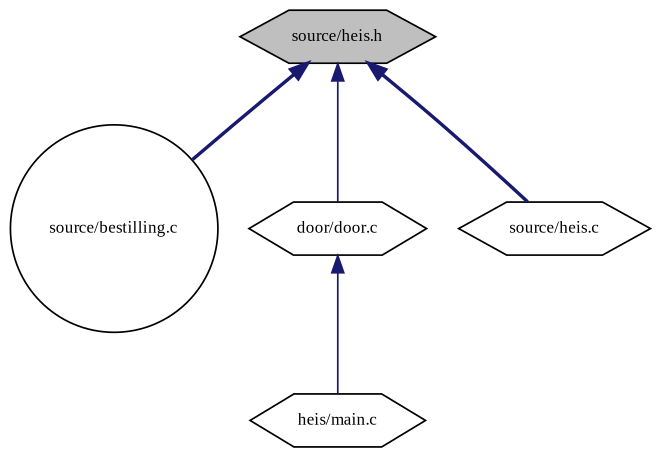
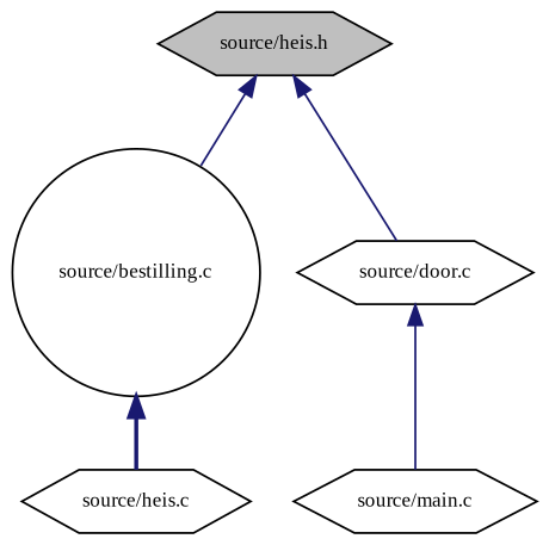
  digraph {
    fontname="Liberation Serif"
    node [color=black fillcolor=white fontname="Liberation Serif" fontsize=10 shape=hexagon style=filled]
    edge [color=midnightblue dir=back fontname="Liberation Serif" fontsize=10 labelfontname=Helvetica labelfontsize=10 style=bold]
    n1 [fillcolor=grey75 fontcolor=black height=0.2 label="source/heis.h" width=0.4]
    n2 [height=0.2 label="source/bestilling.c" shape=circle width=0.4]
-   n3 [height=0.2 label="door/door.c" width=0.4]
+   n3 [height=0.2 label="source/door.c" width=0.4]
    n4 [height=0.2 label="source/heis.c" width=0.4]
-   n5 [height=0.2 label="heis/main.c" width=0.4]
-   n1 -> n2
+   n5 [height=0.2 label="source/main.c" width=0.4]
+   n1 -> n2 [style=solid]
    n1 -> n3 [style=solid]
-   n1 -> n4
+   n2 -> n4
    n3 -> n5 [style=solid]
  }
